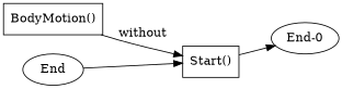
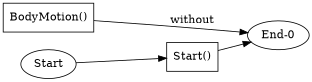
  strict digraph {
    rankdir=LR
    node [sent_idx=0]
    n1 [idx=0 idx_main=0 label="Start()" shape=box]
-   Start [label=End]
+   Start
    "End-0"
    "BodyMotion()" [idx=1 shape=box]
    n1 -> "End-0"
    Start -> n1
-   "BodyMotion()" -> n1 [label=without]
+   "BodyMotion()" -> "End-0" [label=without]
  }
